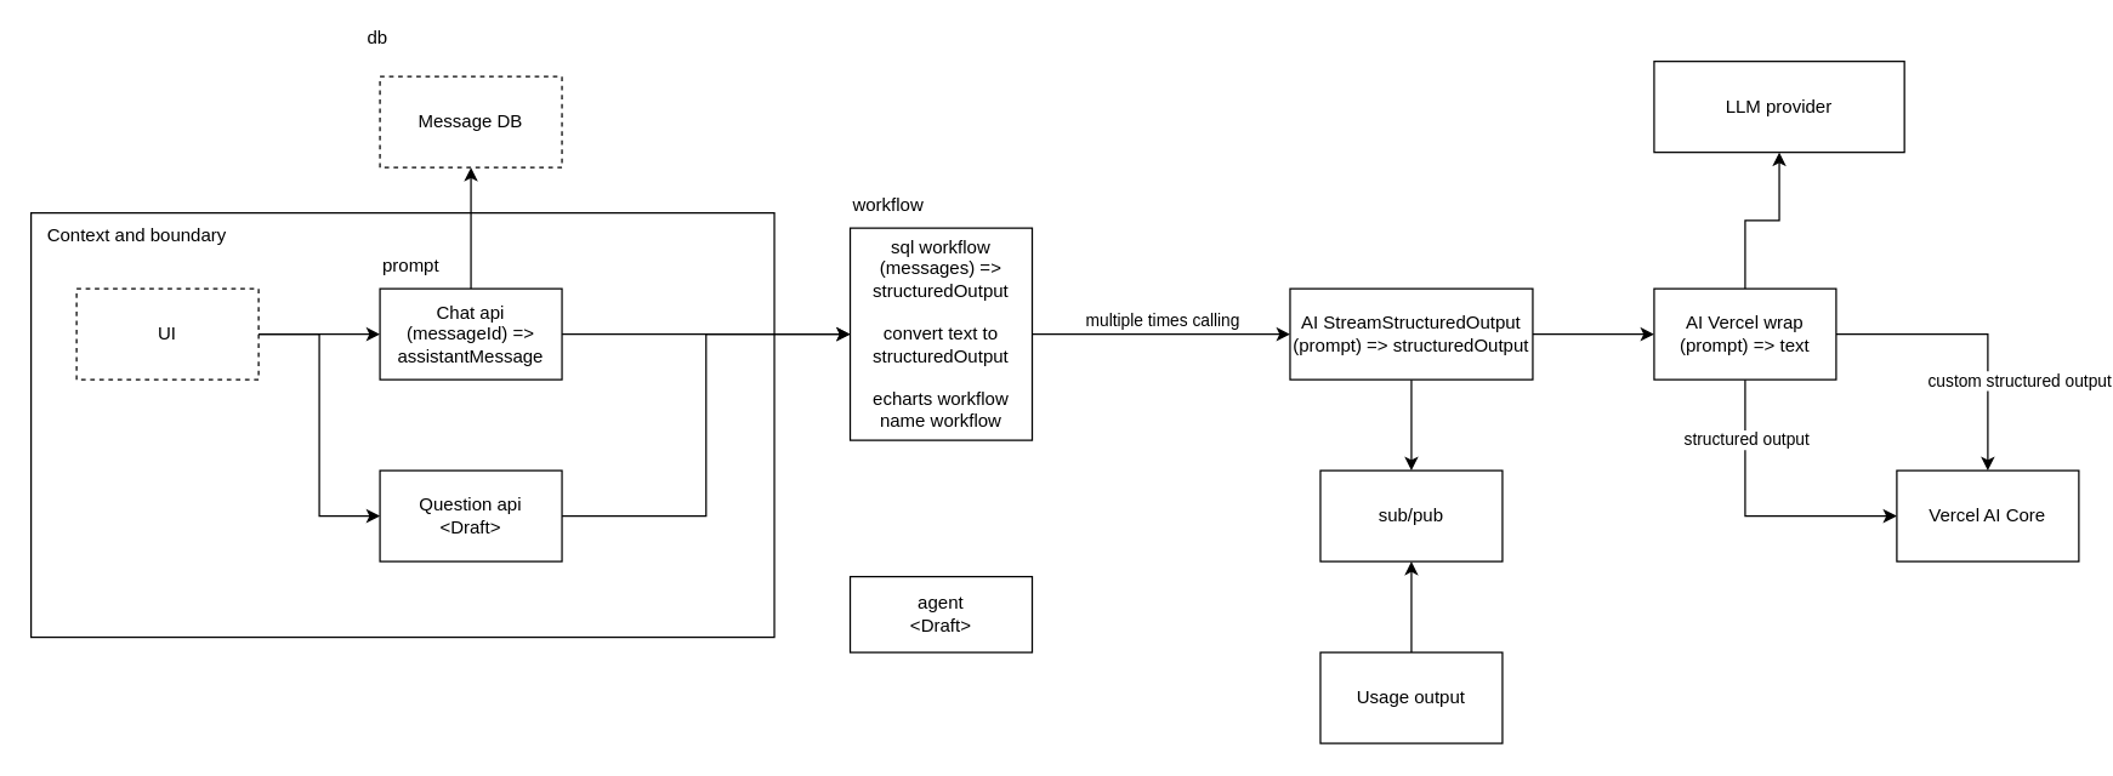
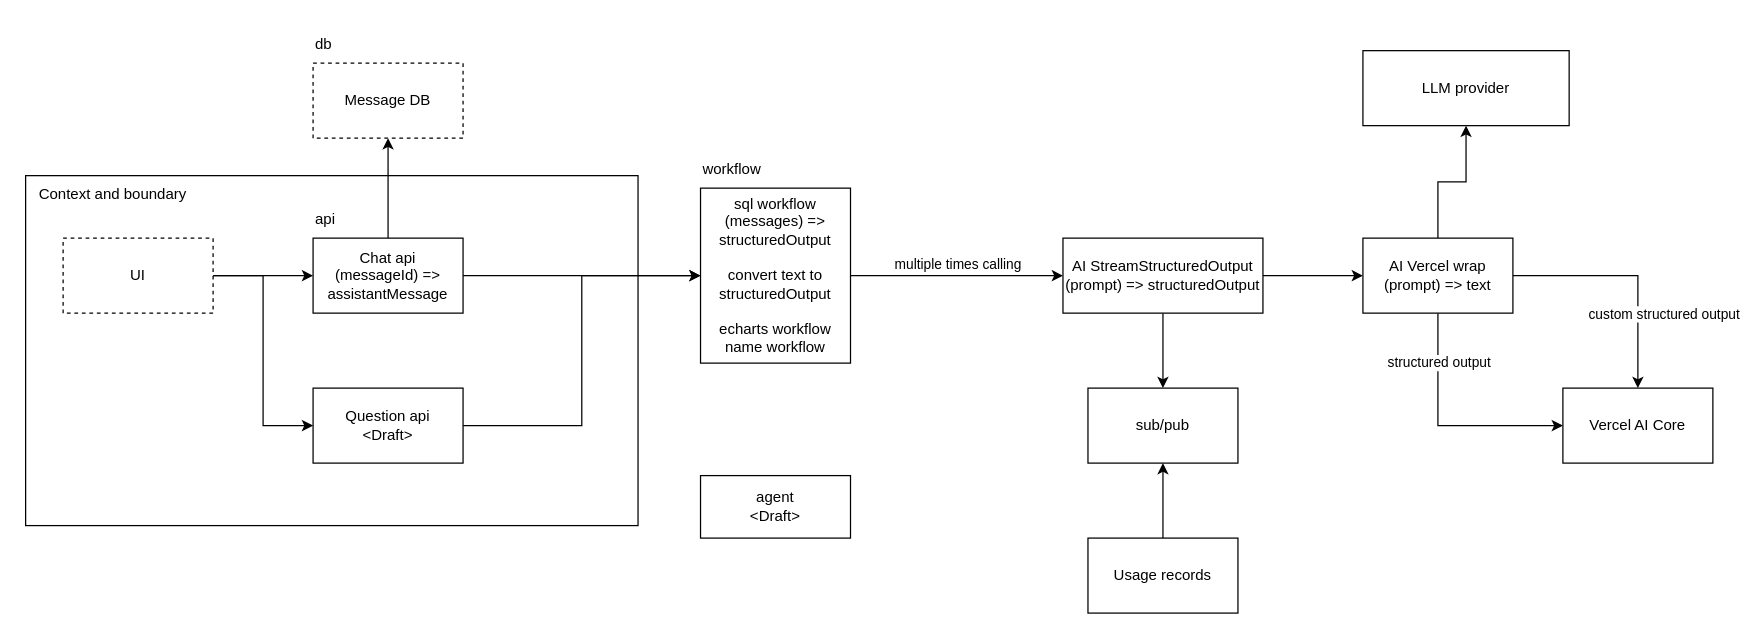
  <mxCell id="0" />
  <mxCell id="1" parent="0" />
  <mxCell id="2" value="" style="rounded=0;whiteSpace=wrap;html=1;" parent="1" vertex="1"><mxGeometry x="20" y="140" width="490" height="280" as="geometry" /></mxCell>
  <mxCell id="3" style="edgeStyle=orthogonalEdgeStyle;rounded=0;orthogonalLoop=1;jettySize=auto;html=1;exitX=1;exitY=0.5;exitDx=0;exitDy=0;entryX=0;entryY=0.5;entryDx=0;entryDy=0;" parent="1" source="5" target="8" edge="1"><mxGeometry relative="1" as="geometry" /></mxCell>
  <mxCell id="4" style="edgeStyle=orthogonalEdgeStyle;rounded=0;orthogonalLoop=1;jettySize=auto;html=1;exitX=1;exitY=0.5;exitDx=0;exitDy=0;entryX=0;entryY=0.5;entryDx=0;entryDy=0;" parent="1" source="5" target="10" edge="1"><mxGeometry relative="1" as="geometry" /></mxCell>
  <mxCell id="5" value="UI" style="rounded=0;whiteSpace=wrap;html=1;dashed=1;" parent="1" vertex="1"><mxGeometry x="50" y="190" width="120" height="60" as="geometry" /></mxCell>
  <mxCell id="6" style="edgeStyle=orthogonalEdgeStyle;rounded=0;orthogonalLoop=1;jettySize=auto;html=1;exitX=1;exitY=0.5;exitDx=0;exitDy=0;entryX=0;entryY=0.5;entryDx=0;entryDy=0;" parent="1" source="8" target="14" edge="1"><mxGeometry relative="1" as="geometry" /></mxCell>
  <mxCell id="7" style="edgeStyle=orthogonalEdgeStyle;rounded=0;orthogonalLoop=1;jettySize=auto;html=1;exitX=0.5;exitY=0;exitDx=0;exitDy=0;entryX=0.5;entryY=1;entryDx=0;entryDy=0;" parent="1" source="8" target="22" edge="1"><mxGeometry relative="1" as="geometry" /></mxCell>
  <mxCell id="8" value="Chat api&lt;br&gt;(messageId) =&amp;gt; assistantMessage" style="rounded=0;whiteSpace=wrap;html=1;" parent="1" vertex="1"><mxGeometry x="250" y="190" width="120" height="60" as="geometry" /></mxCell>
  <mxCell id="9" style="edgeStyle=orthogonalEdgeStyle;rounded=0;orthogonalLoop=1;jettySize=auto;html=1;exitX=1;exitY=0.5;exitDx=0;exitDy=0;entryX=0;entryY=0.5;entryDx=0;entryDy=0;" parent="1" source="10" target="14" edge="1"><mxGeometry relative="1" as="geometry" /></mxCell>
  <mxCell id="10" value="Question api&lt;br&gt;&amp;lt;Draft&amp;gt;" style="rounded=0;whiteSpace=wrap;html=1;" parent="1" vertex="1"><mxGeometry x="250" y="310" width="120" height="60" as="geometry" /></mxCell>
  <mxCell id="11" style="edgeStyle=orthogonalEdgeStyle;rounded=0;orthogonalLoop=1;jettySize=auto;html=1;exitX=1;exitY=0.5;exitDx=0;exitDy=0;entryX=0;entryY=0.5;entryDx=0;entryDy=0;" parent="1" source="14" target="17" edge="1"><mxGeometry relative="1" as="geometry" /></mxCell>
  <mxCell id="12" value="multiple times calling" style="edgeLabel;html=1;align=center;verticalAlign=middle;resizable=0;points=[];" parent="11" vertex="1" connectable="0"><mxGeometry x="-0.15" y="-1" relative="1" as="geometry"><mxPoint x="13" y="-11" as="offset" /></mxGeometry></mxCell>
  <mxCell id="13" style="edgeStyle=orthogonalEdgeStyle;rounded=0;orthogonalLoop=1;jettySize=auto;html=1;exitX=0.5;exitY=0;exitDx=0;exitDy=0;entryX=0.5;entryY=1;entryDx=0;entryDy=0;" parent="1" source="31" target="18" edge="1"><mxGeometry relative="1" as="geometry" /></mxCell>
  <mxCell id="14" value="sql workflow&lt;br&gt;(messages) =&amp;gt; structuredOutput&lt;br&gt;&lt;br&gt;convert text to structuredOutput&lt;br&gt;&lt;br&gt;echarts workflow&lt;br&gt;name workflow" style="rounded=0;whiteSpace=wrap;html=1;" parent="1" vertex="1"><mxGeometry x="560" y="150" width="120" height="140" as="geometry" /></mxCell>
  <mxCell id="15" style="edgeStyle=orthogonalEdgeStyle;rounded=0;orthogonalLoop=1;jettySize=auto;html=1;exitX=0.5;exitY=1;exitDx=0;exitDy=0;entryX=0.5;entryY=0;entryDx=0;entryDy=0;" parent="1" source="17" target="21" edge="1"><mxGeometry relative="1" as="geometry" /></mxCell>
  <mxCell id="16" style="edgeStyle=orthogonalEdgeStyle;rounded=0;orthogonalLoop=1;jettySize=auto;html=1;exitX=1;exitY=0.5;exitDx=0;exitDy=0;entryX=0;entryY=0.5;entryDx=0;entryDy=0;" parent="1" source="17" target="31" edge="1"><mxGeometry relative="1" as="geometry" /></mxCell>
  <mxCell id="17" value="AI StreamStructuredOutput&lt;br&gt;(prompt) =&amp;gt; structuredOutput" style="rounded=0;whiteSpace=wrap;html=1;" parent="1" vertex="1"><mxGeometry x="850" y="190" width="160" height="60" as="geometry" /></mxCell>
  <mxCell id="18" value="LLM provider" style="rounded=0;whiteSpace=wrap;html=1;" parent="1" vertex="1"><mxGeometry x="1090" y="40" width="165" height="60" as="geometry" /></mxCell>
  <mxCell id="19" style="edgeStyle=orthogonalEdgeStyle;rounded=0;orthogonalLoop=1;jettySize=auto;html=1;exitX=0.5;exitY=0;exitDx=0;exitDy=0;entryX=0.5;entryY=1;entryDx=0;entryDy=0;" parent="1" source="20" target="21" edge="1"><mxGeometry relative="1" as="geometry" /></mxCell>
- <mxCell id="20" value="Usage output" style="rounded=0;whiteSpace=wrap;html=1;" parent="1" vertex="1"><mxGeometry x="870" y="430" width="120" height="60" as="geometry" /></mxCell>
+ <mxCell id="20" value="Usage records" style="rounded=0;whiteSpace=wrap;html=1;" parent="1" vertex="1"><mxGeometry x="870" y="430" width="120" height="60" as="geometry" /></mxCell>
  <mxCell id="21" value="sub/pub" style="rounded=0;whiteSpace=wrap;html=1;" parent="1" vertex="1"><mxGeometry x="870" y="310" width="120" height="60" as="geometry" /></mxCell>
  <mxCell id="22" value="Message DB" style="rounded=0;whiteSpace=wrap;html=1;dashed=1;" parent="1" vertex="1"><mxGeometry x="250" y="50" width="120" height="60" as="geometry" /></mxCell>
  <mxCell id="23" value="Context and boundary" style="text;html=1;strokeColor=none;fillColor=none;align=center;verticalAlign=middle;whiteSpace=wrap;rounded=0;" parent="1" vertex="1"><mxGeometry x="20" y="140" width="140" height="30" as="geometry" /></mxCell>
  <mxCell id="24" value="workflow" style="text;html=1;strokeColor=none;fillColor=none;align=left;verticalAlign=middle;whiteSpace=wrap;rounded=0;" parent="1" vertex="1"><mxGeometry x="560" y="120" width="170" height="30" as="geometry" /></mxCell>
- <mxCell id="25" value="db" style="text;html=1;strokeColor=none;fillColor=none;align=left;verticalAlign=middle;whiteSpace=wrap;rounded=0;" parent="1" vertex="1"><mxGeometry x="240" y="10" width="170" height="30" as="geometry" /></mxCell>
- <mxCell id="26" value="prompt" style="text;html=1;strokeColor=none;fillColor=none;align=left;verticalAlign=middle;whiteSpace=wrap;rounded=0;" parent="1" vertex="1"><mxGeometry x="250" y="160" width="170" height="30" as="geometry" /></mxCell>
+ <mxCell id="25" value="db" style="text;html=1;strokeColor=none;fillColor=none;align=left;verticalAlign=middle;whiteSpace=wrap;rounded=0;" parent="1" vertex="1"><mxGeometry x="250" y="20" width="170" height="30" as="geometry" /></mxCell>
+ <mxCell id="26" value="api" style="text;html=1;strokeColor=none;fillColor=none;align=left;verticalAlign=middle;whiteSpace=wrap;rounded=0;" parent="1" vertex="1"><mxGeometry x="250" y="160" width="170" height="30" as="geometry" /></mxCell>
  <mxCell id="27" style="edgeStyle=orthogonalEdgeStyle;rounded=0;orthogonalLoop=1;jettySize=auto;html=1;exitX=1;exitY=0.5;exitDx=0;exitDy=0;entryX=0.5;entryY=0;entryDx=0;entryDy=0;" parent="1" source="31" target="32" edge="1"><mxGeometry relative="1" as="geometry" /></mxCell>
  <mxCell id="28" value="custom structured output" style="edgeLabel;html=1;align=center;verticalAlign=middle;resizable=0;points=[];" parent="27" vertex="1" connectable="0"><mxGeometry x="-0.2" y="-1" relative="1" as="geometry"><mxPoint x="44" y="29" as="offset" /></mxGeometry></mxCell>
  <mxCell id="29" style="edgeStyle=orthogonalEdgeStyle;rounded=0;orthogonalLoop=1;jettySize=auto;html=1;exitX=0.5;exitY=1;exitDx=0;exitDy=0;entryX=0;entryY=0.5;entryDx=0;entryDy=0;" edge="1" parent="1" source="31" target="32"><mxGeometry relative="1" as="geometry" /></mxCell>
  <mxCell id="30" value="structured output" style="edgeLabel;html=1;align=center;verticalAlign=middle;resizable=0;points=[];" vertex="1" connectable="0" parent="29"><mxGeometry x="-0.59" relative="1" as="geometry"><mxPoint as="offset" /></mxGeometry></mxCell>
  <mxCell id="31" value="AI Vercel wrap&lt;br&gt;(prompt) =&amp;gt; text" style="rounded=0;whiteSpace=wrap;html=1;" parent="1" vertex="1"><mxGeometry x="1090" y="190" width="120" height="60" as="geometry" /></mxCell>
  <mxCell id="32" value="Vercel AI Core" style="rounded=0;whiteSpace=wrap;html=1;" parent="1" vertex="1"><mxGeometry x="1250" y="310" width="120" height="60" as="geometry" /></mxCell>
  <mxCell id="33" value="agent&lt;br&gt;&amp;lt;Draft&amp;gt;" style="rounded=0;whiteSpace=wrap;html=1;" parent="1" vertex="1"><mxGeometry x="560" y="380" width="120" height="50" as="geometry" /></mxCell>
